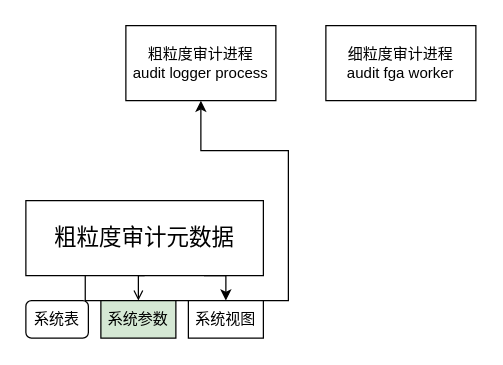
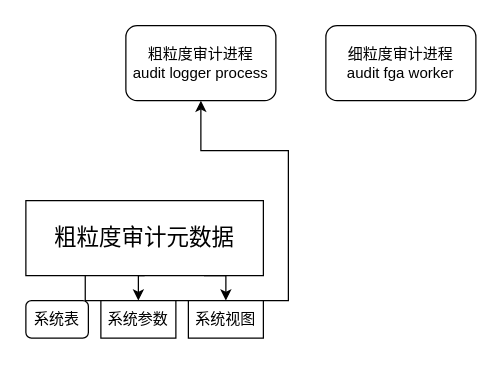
  <mxCell id="0" />
  <mxCell id="1" parent="0" />
- <mxCell id="2" value="粗粒度审计进程&lt;br&gt;audit logger process" style="rounded=0;whiteSpace=wrap;html=1;" vertex="1" parent="1"><mxGeometry x="100" y="20" width="120" height="60" as="geometry" /></mxCell>
- <mxCell id="3" value="细粒度审计进程&lt;br&gt;&lt;div&gt;audit fga worker&lt;/div&gt;" style="rounded=0;whiteSpace=wrap;html=1;" vertex="1" parent="1"><mxGeometry x="260" y="20" width="120" height="60" as="geometry" /></mxCell>
+ <mxCell id="2" value="粗粒度审计进程&lt;br&gt;audit logger process" style="whiteSpace=wrap;html=1;rounded=1;" vertex="1" parent="1"><mxGeometry x="100" y="20" width="120" height="60" as="geometry" /></mxCell>
+ <mxCell id="3" value="细粒度审计进程&lt;br&gt;&lt;div&gt;audit fga worker&lt;/div&gt;" style="whiteSpace=wrap;html=1;rounded=1;" vertex="1" parent="1"><mxGeometry x="260" y="20" width="120" height="60" as="geometry" /></mxCell>
  <mxCell id="4" style="edgeStyle=orthogonalEdgeStyle;rounded=0;orthogonalLoop=1;jettySize=auto;html=1;exitX=0.25;exitY=1;exitDx=0;exitDy=0;" edge="1" parent="1" source="7" target="2"><mxGeometry relative="1" as="geometry" /></mxCell>
- <mxCell id="5" style="edgeStyle=orthogonalEdgeStyle;rounded=0;orthogonalLoop=1;jettySize=auto;html=1;exitX=0.5;exitY=1;exitDx=0;exitDy=0;entryX=0.5;entryY=0;entryDx=0;entryDy=0;endArrow=open;" edge="1" parent="1" source="7" target="9"><mxGeometry relative="1" as="geometry" /></mxCell>
+ <mxCell id="5" style="edgeStyle=orthogonalEdgeStyle;rounded=0;orthogonalLoop=1;jettySize=auto;html=1;exitX=0.5;exitY=1;exitDx=0;exitDy=0;entryX=0.5;entryY=0;entryDx=0;entryDy=0;" edge="1" parent="1" source="7" target="9"><mxGeometry relative="1" as="geometry" /></mxCell>
  <mxCell id="6" style="edgeStyle=orthogonalEdgeStyle;rounded=0;orthogonalLoop=1;jettySize=auto;html=1;exitX=0.75;exitY=1;exitDx=0;exitDy=0;entryX=0.5;entryY=0;entryDx=0;entryDy=0;" edge="1" parent="1" source="7" target="10"><mxGeometry relative="1" as="geometry" /></mxCell>
  <mxCell id="7" value="&lt;font style=&quot;font-size: 18px;&quot;&gt;粗粒度审计元数据&lt;/font&gt;" style="rounded=0;whiteSpace=wrap;html=1;" vertex="1" parent="1"><mxGeometry x="20" y="160" width="190" height="60" as="geometry" /></mxCell>
  <mxCell id="8" value="系统表" style="whiteSpace=wrap;html=1;rounded=1;" vertex="1" parent="1"><mxGeometry x="20" y="240" width="50" height="30" as="geometry" /></mxCell>
- <mxCell id="9" value="系统参数" style="rounded=0;whiteSpace=wrap;html=1;fillColor=#d5e8d4;" vertex="1" parent="1"><mxGeometry x="80" y="240" width="60" height="30" as="geometry" /></mxCell>
+ <mxCell id="9" value="系统参数" style="rounded=0;whiteSpace=wrap;html=1;" vertex="1" parent="1"><mxGeometry x="80" y="240" width="60" height="30" as="geometry" /></mxCell>
  <mxCell id="10" value="系统视图" style="rounded=0;whiteSpace=wrap;html=1;" vertex="1" parent="1"><mxGeometry x="150" y="240" width="60" height="30" as="geometry" /></mxCell>
